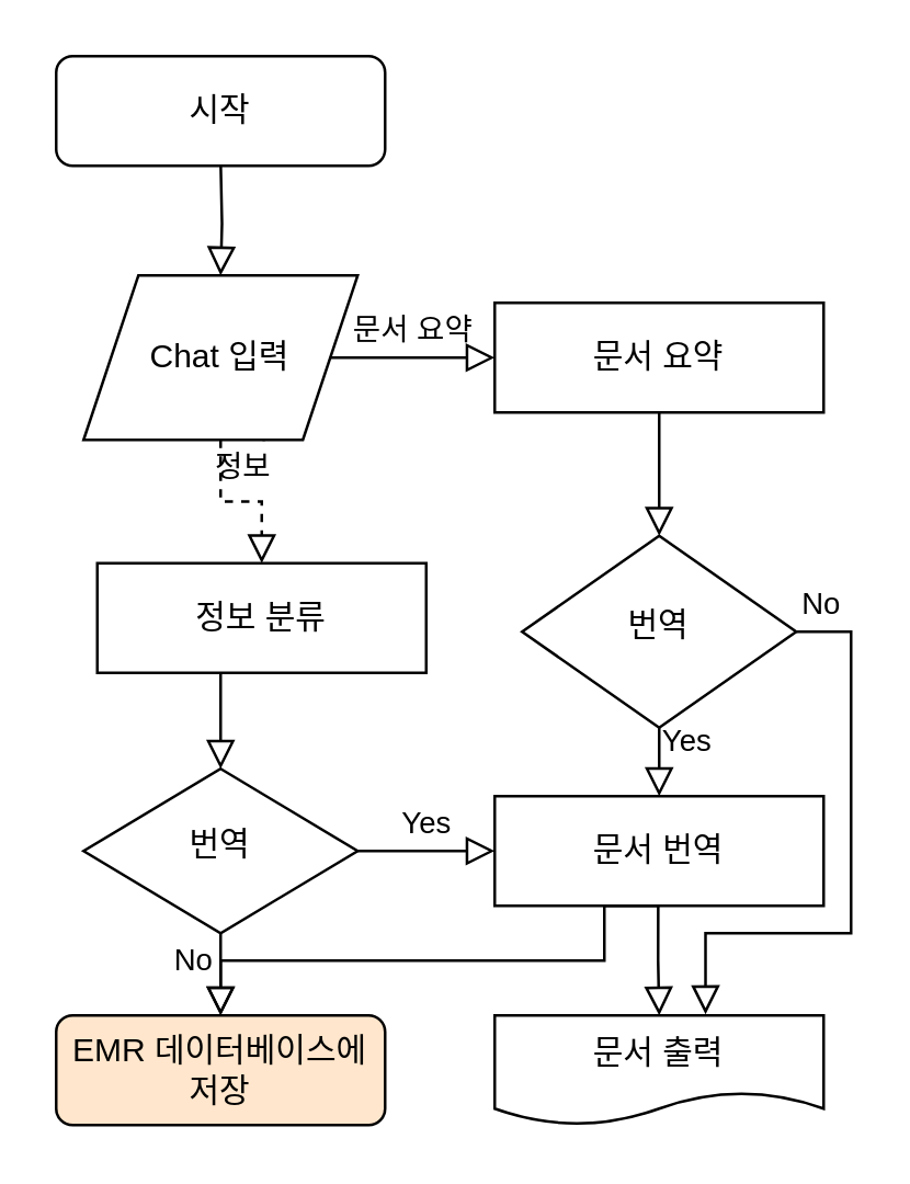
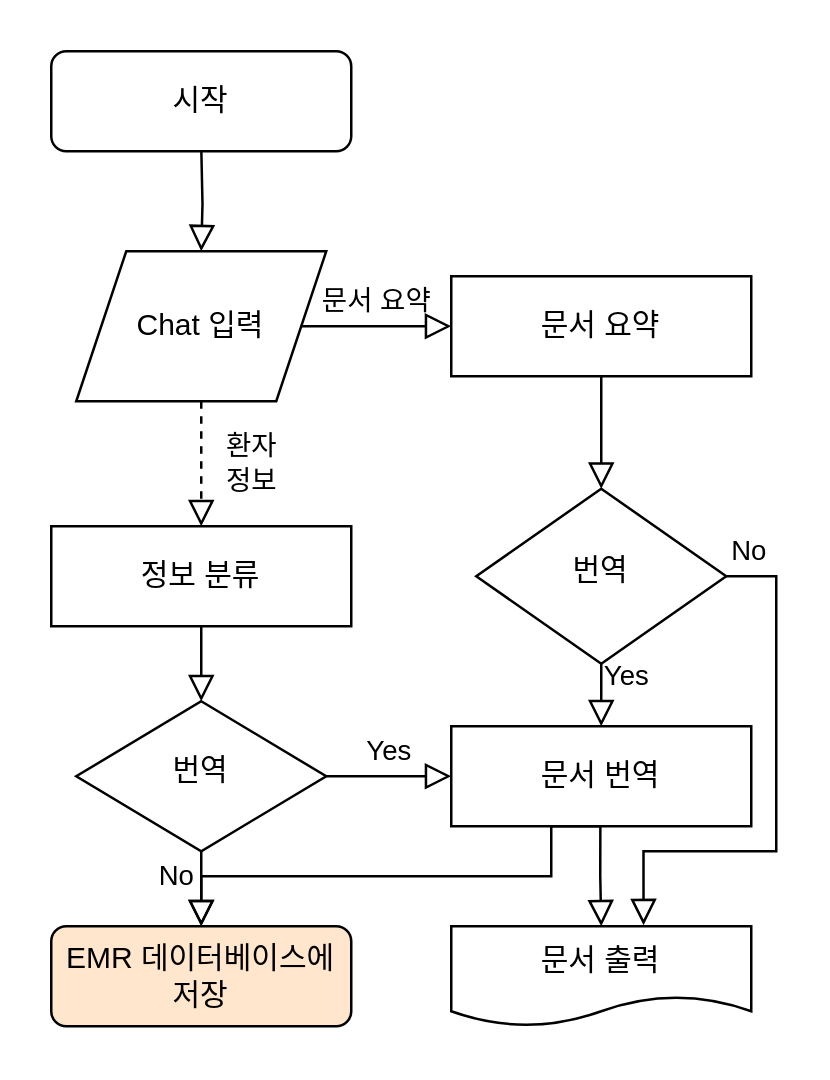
  <mxCell id="0" />
  <mxCell id="1" parent="0" />
  <mxCell id="2" value="" style="rounded=0;html=1;jettySize=auto;orthogonalLoop=1;fontSize=11;endArrow=block;endFill=0;endSize=8;strokeWidth=1;shadow=0;labelBackgroundColor=none;edgeStyle=orthogonalEdgeStyle;" parent="1" target="5" edge="1"><mxGeometry relative="1" as="geometry"><mxPoint x="80.04" y="60" as="sourcePoint" /></mxGeometry></mxCell>
  <mxCell id="3" value="환자 &lt;br&gt;정보" style="rounded=0;html=1;jettySize=auto;orthogonalLoop=1;fontSize=11;endArrow=block;endFill=0;endSize=8;strokeWidth=1;shadow=0;labelBackgroundColor=none;edgeStyle=orthogonalEdgeStyle;entryX=0.5;entryY=0;entryDx=0;entryDy=0;dashed=1;" parent="1" source="5" target="13" edge="1"><mxGeometry y="20" relative="1" as="geometry"><mxPoint as="offset" /><mxPoint x="80" y="210" as="targetPoint" /><Array as="points" /></mxGeometry></mxCell>
  <mxCell id="4" value="문서 요약" style="edgeStyle=orthogonalEdgeStyle;rounded=0;html=1;jettySize=auto;orthogonalLoop=1;fontSize=11;endArrow=block;endFill=0;endSize=8;strokeWidth=1;shadow=0;labelBackgroundColor=none;" parent="1" source="5" target="6" edge="1"><mxGeometry y="10" relative="1" as="geometry"><mxPoint as="offset" /></mxGeometry></mxCell>
  <mxCell id="5" value="Chat 입력" style="shape=parallelogram;perimeter=parallelogramPerimeter;whiteSpace=wrap;html=1;fixedSize=1;shadow=0;fontFamily=Helvetica;fontSize=12;fontColor=default;align=center;strokeColor=default;strokeWidth=1;fillColor=default;" parent="1" vertex="1"><mxGeometry x="30" y="100" width="100" height="60" as="geometry" /></mxCell>
  <mxCell id="6" value="문서 요약" style="rounded=0;whiteSpace=wrap;html=1;shadow=0;fontFamily=Helvetica;fontSize=12;fontColor=default;align=center;strokeColor=default;strokeWidth=1;fillColor=default;" parent="1" vertex="1"><mxGeometry x="180" y="110" width="120" height="40" as="geometry" /></mxCell>
  <mxCell id="7" value="No" style="rounded=0;html=1;jettySize=auto;orthogonalLoop=1;fontSize=11;endArrow=block;endFill=0;endSize=8;strokeWidth=1;shadow=0;labelBackgroundColor=none;edgeStyle=orthogonalEdgeStyle;" parent="1" source="9" target="17" edge="1"><mxGeometry x="0.2" y="-10" relative="1" as="geometry"><mxPoint as="offset" /></mxGeometry></mxCell>
  <mxCell id="8" value="Yes" style="edgeStyle=orthogonalEdgeStyle;rounded=0;html=1;jettySize=auto;orthogonalLoop=1;fontSize=11;endArrow=block;endFill=0;endSize=8;strokeWidth=1;shadow=0;labelBackgroundColor=none;" parent="1" source="9" target="10" edge="1"><mxGeometry y="10" relative="1" as="geometry"><mxPoint as="offset" /></mxGeometry></mxCell>
  <mxCell id="9" value="번역" style="rhombus;whiteSpace=wrap;html=1;shadow=0;fontFamily=Helvetica;fontSize=12;align=center;strokeWidth=1;spacing=6;spacingTop=-4;" parent="1" vertex="1"><mxGeometry x="30" y="280" width="100" height="60" as="geometry" /></mxCell>
  <mxCell id="10" value="문서 번역" style="rounded=0;whiteSpace=wrap;html=1;shadow=0;fontFamily=Helvetica;fontSize=12;fontColor=default;align=center;strokeColor=default;strokeWidth=1;fillColor=default;" parent="1" vertex="1"><mxGeometry x="180" y="290" width="120" height="40" as="geometry" /></mxCell>
  <mxCell id="11" value="" style="rounded=0;html=1;jettySize=auto;orthogonalLoop=1;fontSize=11;endArrow=block;endFill=0;endSize=8;strokeWidth=1;shadow=0;labelBackgroundColor=none;edgeStyle=orthogonalEdgeStyle;exitX=0.5;exitY=1;exitDx=0;exitDy=0;" edge="1" parent="1" source="13"><mxGeometry x="0.333" y="20" relative="1" as="geometry"><mxPoint as="offset" /><mxPoint x="79.69" y="290" as="sourcePoint" /><mxPoint x="80" y="280" as="targetPoint" /><Array as="points" /></mxGeometry></mxCell>
  <mxCell id="12" value="문서 출력" style="shape=document;whiteSpace=wrap;html=1;boundedLbl=1;shadow=0;fontFamily=Helvetica;fontSize=12;fontColor=default;align=center;strokeColor=default;strokeWidth=1;fillColor=default;" vertex="1" parent="1"><mxGeometry x="180" y="370" width="120" height="40" as="geometry" /></mxCell>
- <mxCell id="13" value="정보 분류" style="rounded=0;whiteSpace=wrap;html=1;shadow=0;fontFamily=Helvetica;fontSize=12;fontColor=default;align=center;strokeColor=default;strokeWidth=1;fillColor=default;" vertex="1" parent="1"><mxGeometry x="35" y="205" width="120" height="40" as="geometry" /></mxCell>
+ <mxCell id="13" value="정보 분류" style="rounded=0;whiteSpace=wrap;html=1;shadow=0;fontFamily=Helvetica;fontSize=12;fontColor=default;align=center;strokeColor=default;strokeWidth=1;fillColor=default;" vertex="1" parent="1"><mxGeometry x="20" y="210" width="120" height="40" as="geometry" /></mxCell>
  <mxCell id="14" value="" style="rounded=0;html=1;jettySize=auto;orthogonalLoop=1;fontSize=11;endArrow=block;endFill=0;endSize=8;strokeWidth=1;shadow=0;labelBackgroundColor=none;edgeStyle=orthogonalEdgeStyle;entryX=0.5;entryY=0;entryDx=0;entryDy=0;" edge="1" parent="1" target="19"><mxGeometry y="20" relative="1" as="geometry"><mxPoint as="offset" /><mxPoint x="240" y="150" as="sourcePoint" /><mxPoint x="80" y="280" as="targetPoint" /><Array as="points"><mxPoint x="240" y="170" /><mxPoint x="240" y="170" /></Array></mxGeometry></mxCell>
  <mxCell id="15" value="" style="rounded=0;html=1;jettySize=auto;orthogonalLoop=1;fontSize=11;endArrow=block;endFill=0;endSize=8;strokeWidth=1;shadow=0;labelBackgroundColor=none;edgeStyle=orthogonalEdgeStyle;startArrow=none;exitX=0.5;exitY=1;exitDx=0;exitDy=0;entryX=0.5;entryY=0;entryDx=0;entryDy=0;" edge="1" parent="1" source="10" target="17"><mxGeometry y="20" relative="1" as="geometry"><mxPoint as="offset" /><mxPoint x="240" y="360" as="sourcePoint" /><mxPoint x="80" y="390" as="targetPoint" /><Array as="points"><mxPoint x="220" y="330" /><mxPoint x="220" y="350" /><mxPoint x="80" y="350" /></Array></mxGeometry></mxCell>
  <mxCell id="16" value="시작" style="rounded=1;whiteSpace=wrap;html=1;fontFamily=Helvetica;fontSize=12;fontColor=default;align=center;strokeColor=default;fillColor=default;hachureGap=4;" vertex="1" parent="1"><mxGeometry x="20" y="20" width="120" height="40" as="geometry" /></mxCell>
  <mxCell id="17" value="EMR 데이터베이스에 저장" style="rounded=1;whiteSpace=wrap;html=1;fontSize=12;glass=0;strokeWidth=1;shadow=0;fillColor=#ffe6cc;" parent="1" vertex="1"><mxGeometry x="20" y="370" width="120" height="40" as="geometry" /></mxCell>
  <mxCell id="18" value="" style="rounded=0;html=1;jettySize=auto;orthogonalLoop=1;fontSize=11;endArrow=block;endFill=0;endSize=8;strokeWidth=1;shadow=0;labelBackgroundColor=none;edgeStyle=orthogonalEdgeStyle;" edge="1" parent="1"><mxGeometry y="20" relative="1" as="geometry"><mxPoint as="offset" /><mxPoint x="239.64" y="330" as="sourcePoint" /><mxPoint x="240" y="370" as="targetPoint" /><Array as="points"><mxPoint x="240" y="350" /></Array></mxGeometry></mxCell>
  <mxCell id="19" value="번역" style="rhombus;whiteSpace=wrap;html=1;shadow=0;fontFamily=Helvetica;fontSize=12;align=center;strokeWidth=1;spacing=6;spacingTop=-4;" vertex="1" parent="1"><mxGeometry x="190" y="195" width="100" height="70" as="geometry" /></mxCell>
  <mxCell id="20" value="Yes" style="edgeStyle=orthogonalEdgeStyle;rounded=0;html=1;jettySize=auto;orthogonalLoop=1;fontSize=11;endArrow=block;endFill=0;endSize=8;strokeWidth=1;shadow=0;labelBackgroundColor=none;exitX=0.5;exitY=1;exitDx=0;exitDy=0;" edge="1" parent="1"><mxGeometry x="-0.6" y="10" relative="1" as="geometry"><mxPoint as="offset" /><mxPoint x="240" y="265" as="sourcePoint" /><mxPoint x="240" y="290" as="targetPoint" /></mxGeometry></mxCell>
  <mxCell id="21" value="No" style="rounded=0;html=1;jettySize=auto;orthogonalLoop=1;fontSize=11;endArrow=block;endFill=0;endSize=8;strokeWidth=1;shadow=0;labelBackgroundColor=none;edgeStyle=orthogonalEdgeStyle;exitX=1;exitY=0.5;exitDx=0;exitDy=0;entryX=0.641;entryY=-0.011;entryDx=0;entryDy=0;entryPerimeter=0;" edge="1" parent="1" source="19" target="12"><mxGeometry x="-0.913" y="10" relative="1" as="geometry"><mxPoint as="offset" /><mxPoint x="90" y="350" as="sourcePoint" /><mxPoint x="240" y="370" as="targetPoint" /><Array as="points"><mxPoint x="310" y="230" /><mxPoint x="310" y="340" /><mxPoint x="257" y="340" /></Array></mxGeometry></mxCell>
